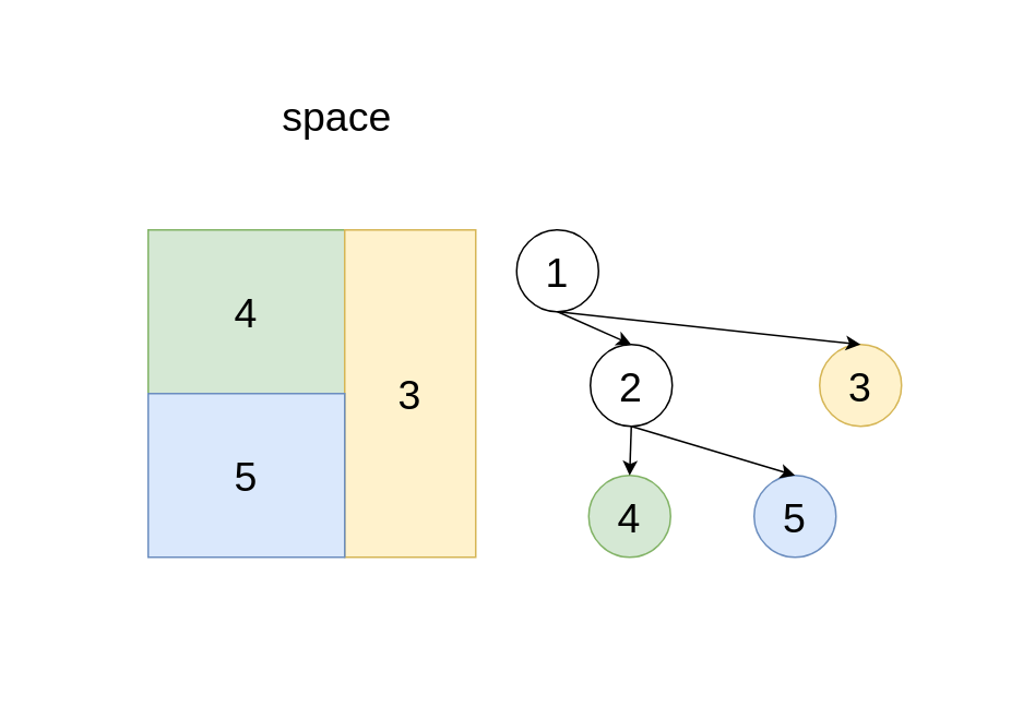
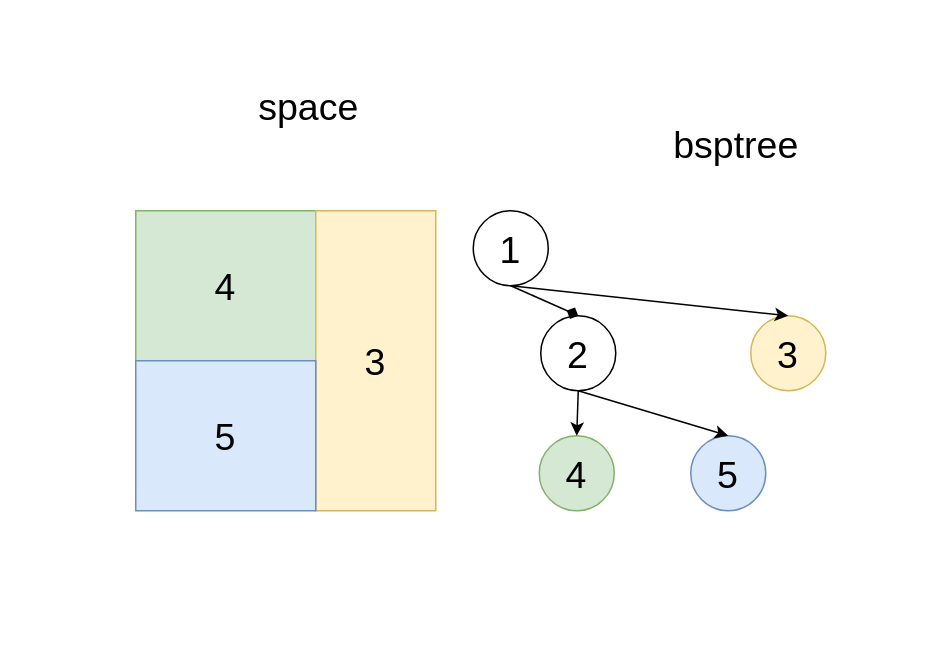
  <mxCell id="0" />
  <mxCell id="1" parent="0" />
  <mxCell id="2" value="4" style="rounded=0;whiteSpace=wrap;html=1;fillColor=#d5e8d4;strokeColor=#82b366;fontSize=25;" vertex="1" parent="1"><mxGeometry x="90" y="140" width="120" height="100" as="geometry" /></mxCell>
  <mxCell id="3" value="3" style="rounded=0;whiteSpace=wrap;html=1;fillColor=#fff2cc;strokeColor=#d6b656;fontSize=25;" vertex="1" parent="1"><mxGeometry x="210" y="140" width="80" height="200" as="geometry" /></mxCell>
  <mxCell id="4" value="space" style="text;html=1;align=center;verticalAlign=middle;resizable=0;points=[];autosize=1;strokeColor=none;fillColor=none;fontSize=25;" vertex="1" parent="1"><mxGeometry x="160" y="50" width="90" height="40" as="geometry" /></mxCell>
  <mxCell id="5" value="1" style="ellipse;whiteSpace=wrap;html=1;aspect=fixed;fontSize=25;" vertex="1" parent="1"><mxGeometry x="315" y="140" width="50" height="50" as="geometry" /></mxCell>
+ <mxCell id="6" value="bsptree" style="text;html=1;align=center;verticalAlign=middle;resizable=0;points=[];autosize=1;strokeColor=none;fillColor=none;fontSize=25;" vertex="1" parent="1"><mxGeometry x="435" y="75" width="110" height="40" as="geometry" /></mxCell>
  <mxCell id="7" value="2" style="ellipse;whiteSpace=wrap;html=1;aspect=fixed;fontSize=25;" vertex="1" parent="1"><mxGeometry x="360" y="210" width="50" height="50" as="geometry" /></mxCell>
  <mxCell id="8" value="3" style="ellipse;whiteSpace=wrap;html=1;aspect=fixed;fontSize=25;fillColor=#fff2cc;strokeColor=#d6b656;" vertex="1" parent="1"><mxGeometry x="500" y="210" width="50" height="50" as="geometry" /></mxCell>
- <mxCell id="9" value="" style="endArrow=classic;html=1;rounded=0;exitX=0.5;exitY=1;exitDx=0;exitDy=0;entryX=0.5;entryY=0;entryDx=0;entryDy=0;" edge="1" parent="1" source="5" target="7"><mxGeometry width="50" height="50" relative="1" as="geometry"><mxPoint x="360" y="270" as="sourcePoint" /><mxPoint x="410" y="220" as="targetPoint" /></mxGeometry></mxCell>
+ <mxCell id="9" value="" style="endArrow=diamond;html=1;rounded=0;exitX=0.5;exitY=1;exitDx=0;exitDy=0;entryX=0.5;entryY=0;entryDx=0;entryDy=0;" edge="1" parent="1" source="5" target="7"><mxGeometry width="50" height="50" relative="1" as="geometry"><mxPoint x="360" y="270" as="sourcePoint" /><mxPoint x="410" y="220" as="targetPoint" /></mxGeometry></mxCell>
  <mxCell id="10" value="" style="endArrow=classic;html=1;rounded=0;exitX=0.5;exitY=1;exitDx=0;exitDy=0;entryX=0.5;entryY=0;entryDx=0;entryDy=0;" edge="1" parent="1" source="5" target="8"><mxGeometry width="50" height="50" relative="1" as="geometry"><mxPoint x="495" y="220" as="sourcePoint" /><mxPoint x="415" y="250" as="targetPoint" /></mxGeometry></mxCell>
  <mxCell id="11" value="5" style="rounded=0;whiteSpace=wrap;html=1;fillColor=#dae8fc;strokeColor=#6c8ebf;fontSize=25;" vertex="1" parent="1"><mxGeometry x="90" y="240" width="120" height="100" as="geometry" /></mxCell>
  <mxCell id="12" value="4" style="ellipse;whiteSpace=wrap;html=1;aspect=fixed;fontSize=25;fillColor=#d5e8d4;strokeColor=#82b366;" vertex="1" parent="1"><mxGeometry x="359" y="290" width="50" height="50" as="geometry" /></mxCell>
  <mxCell id="13" value="5" style="ellipse;whiteSpace=wrap;html=1;aspect=fixed;fontSize=25;fillColor=#dae8fc;strokeColor=#6c8ebf;" vertex="1" parent="1"><mxGeometry x="460" y="290" width="50" height="50" as="geometry" /></mxCell>
  <mxCell id="14" value="" style="endArrow=classic;html=1;rounded=0;exitX=0.5;exitY=1;exitDx=0;exitDy=0;entryX=0.5;entryY=0;entryDx=0;entryDy=0;" edge="1" parent="1" source="7" target="12"><mxGeometry width="50" height="50" relative="1" as="geometry"><mxPoint x="485" y="200" as="sourcePoint" /><mxPoint x="445" y="220" as="targetPoint" /></mxGeometry></mxCell>
  <mxCell id="15" value="" style="endArrow=classic;html=1;rounded=0;exitX=0.5;exitY=1;exitDx=0;exitDy=0;entryX=0.5;entryY=0;entryDx=0;entryDy=0;" edge="1" parent="1" source="7" target="13"><mxGeometry width="50" height="50" relative="1" as="geometry"><mxPoint x="445" y="270" as="sourcePoint" /><mxPoint x="394" y="300" as="targetPoint" /></mxGeometry></mxCell>
  <mxCell id="16" value="" style="rounded=0;whiteSpace=wrap;html=1;fillColor=none;strokeColor=none;" vertex="1" parent="1"><mxGeometry x="20" y="20" width="590" height="390" as="geometry" /></mxCell>
